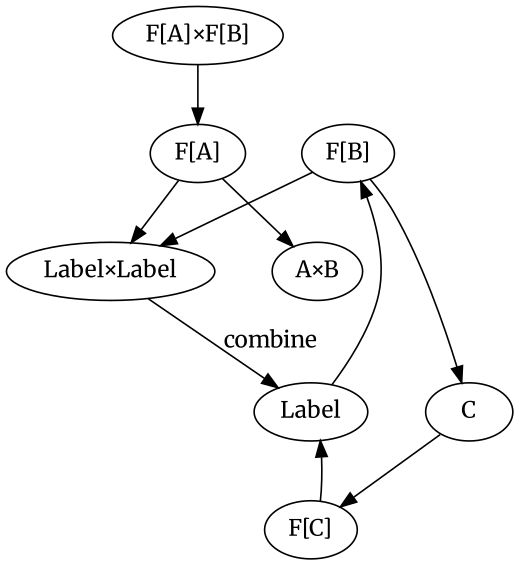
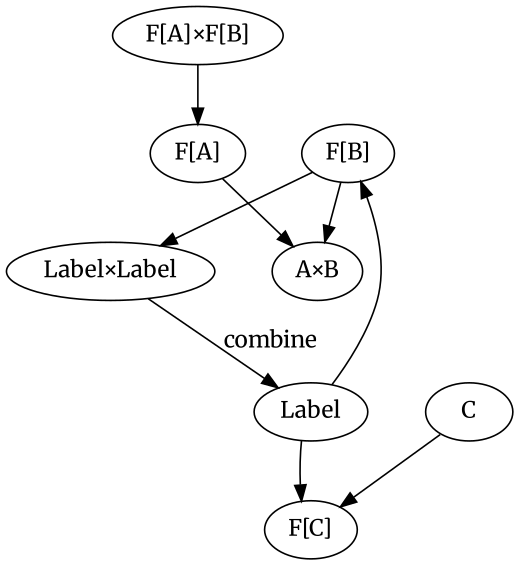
  digraph {
    fontname=Merriweather
    node [fontname=Merriweather]
    edge [fontname=Merriweather]
    n1 [label="F[A]"]
    n2 [label="F[B]"]
    n3 [label="Label×Label"]
    n4 [label="A×B"]
    n5 [label=Label]
    C
    n7 [label="F[C]"]
    n8 [label="F[A]×F[B]"]
    subgraph sub_1 {
      rank=same
      n1
      n2
    }
    subgraph sub_2 {
      rank=same
      n3
      n4
    }
    subgraph sub_3 {
      rank=same
      n5
      C
    }
    n1 -> n2 [style=invis]
-   n1 -> n3
    n1 -> n4
    n2 -> n3
-   n2 -> C
+   n2 -> n4
    n3 -> n4 [style=invis]
    n3 -> n5 [label=combine]
    n5 -> n2
    n5 -> C [style=invis]
-   n7 -> n5
+   n5 -> n7
    C -> n7
    n8 -> n1
  }
